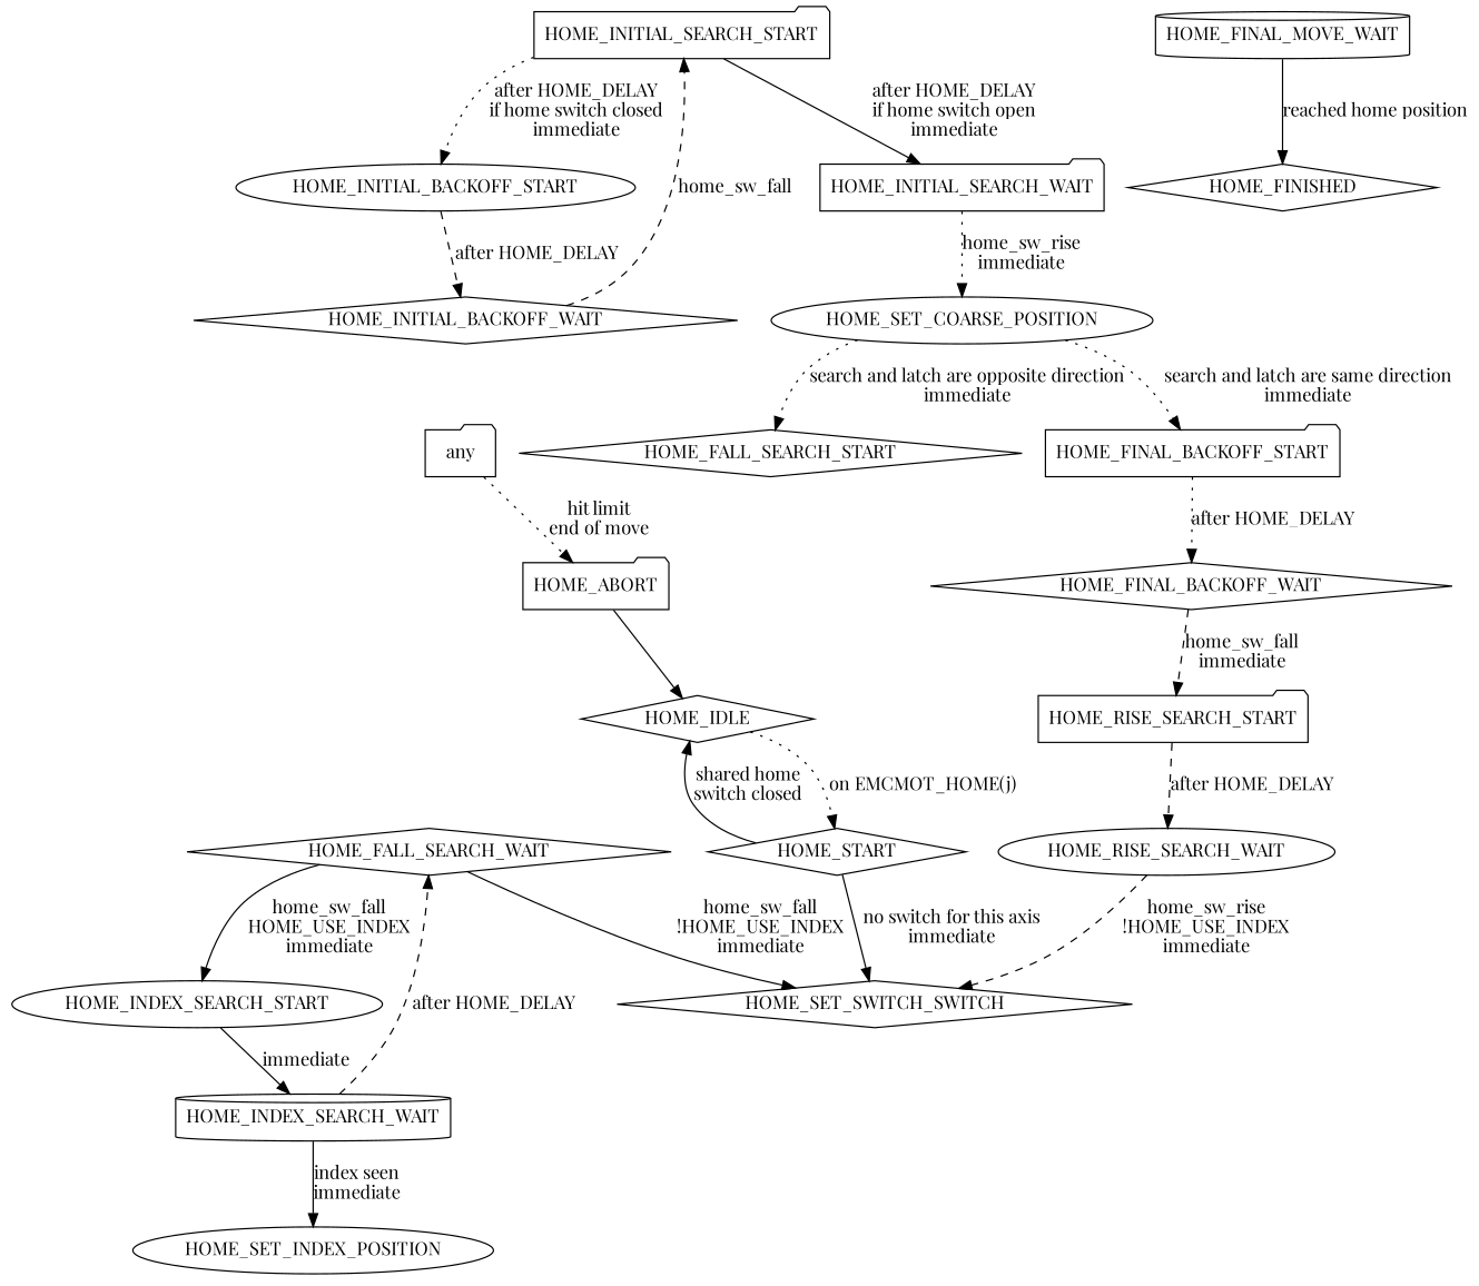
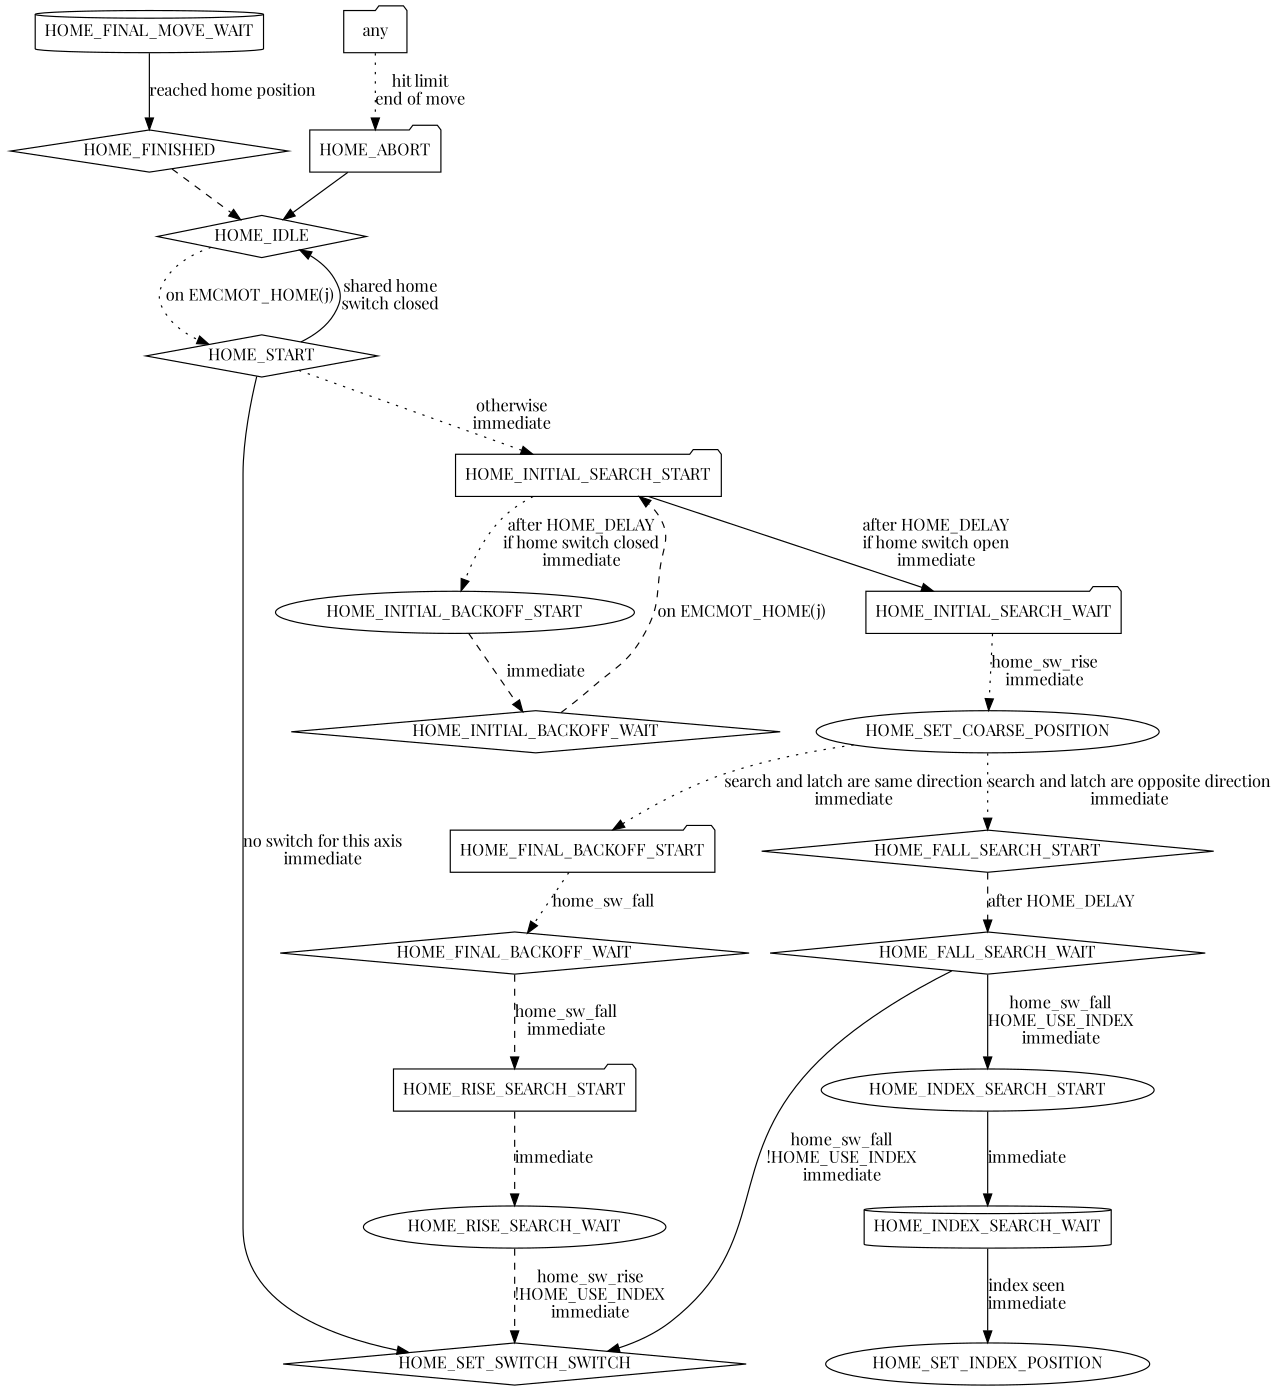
  digraph {
    fontname="Playfair Display"
    node [fontname="Playfair Display" shape=diamond]
    edge [fontname="Playfair Display" style=solid]
    HOME_IDLE
    HOME_START
    n3 [label=HOME_SET_SWITCH_SWITCH]
    HOME_INITIAL_SEARCH_START [shape=folder]
    HOME_INITIAL_BACKOFF_START [shape=ellipse]
    HOME_INITIAL_SEARCH_WAIT [shape=folder]
    HOME_INITIAL_BACKOFF_WAIT
    HOME_SET_COARSE_POSITION [shape=ellipse]
    HOME_FINAL_BACKOFF_START [shape=folder]
    HOME_FALL_SEARCH_START
    HOME_FINAL_BACKOFF_WAIT
    HOME_FALL_SEARCH_WAIT
    HOME_RISE_SEARCH_START [shape=folder]
    HOME_INDEX_SEARCH_START [shape=ellipse]
    HOME_RISE_SEARCH_WAIT [shape=ellipse]
    HOME_INDEX_SEARCH_WAIT [shape=cylinder]
    HOME_SET_INDEX_POSITION [shape=ellipse]
    HOME_FINAL_MOVE_WAIT [shape=cylinder]
    HOME_FINISHED
    HOME_ABORT [shape=folder]
    any [shape=folder]
    HOME_IDLE -> HOME_START [label="on EMCMOT_HOME(j)" style=dotted]
    HOME_START -> HOME_IDLE [label="shared home\nswitch closed"]
    HOME_START -> n3 [label="no switch for this axis\nimmediate"]
+   HOME_START -> HOME_INITIAL_SEARCH_START [label="otherwise\nimmediate" style=dotted]
    HOME_INITIAL_SEARCH_START -> HOME_INITIAL_BACKOFF_START [label="after HOME_DELAY\nif home switch closed\nimmediate" style=dotted]
    HOME_INITIAL_SEARCH_START -> HOME_INITIAL_SEARCH_WAIT [label="after HOME_DELAY\nif home switch open\nimmediate"]
-   HOME_INITIAL_BACKOFF_START -> HOME_INITIAL_BACKOFF_WAIT [label="after HOME_DELAY" style=dashed]
+   HOME_INITIAL_BACKOFF_START -> HOME_INITIAL_BACKOFF_WAIT [label=immediate style=dashed]
    HOME_INITIAL_SEARCH_WAIT -> HOME_SET_COARSE_POSITION [label="home_sw_rise\nimmediate" style=dotted]
-   HOME_INITIAL_BACKOFF_WAIT -> HOME_INITIAL_SEARCH_START [label=home_sw_fall style=dashed]
+   HOME_INITIAL_BACKOFF_WAIT -> HOME_INITIAL_SEARCH_START [label="on EMCMOT_HOME(j)" style=dashed]
    HOME_SET_COARSE_POSITION -> HOME_FINAL_BACKOFF_START [label="search and latch are same direction\nimmediate" style=dotted]
    HOME_SET_COARSE_POSITION -> HOME_FALL_SEARCH_START [label="search and latch are opposite direction\nimmediate" style=dotted]
-   HOME_FINAL_BACKOFF_START -> HOME_FINAL_BACKOFF_WAIT [label="after HOME_DELAY" style=dotted]
-   HOME_INDEX_SEARCH_WAIT -> HOME_FALL_SEARCH_WAIT [label="after HOME_DELAY" style=dashed]
+   HOME_FINAL_BACKOFF_START -> HOME_FINAL_BACKOFF_WAIT [label=home_sw_fall style=dotted]
+   HOME_FALL_SEARCH_START -> HOME_FALL_SEARCH_WAIT [label="after HOME_DELAY" style=dashed]
    HOME_FINAL_BACKOFF_WAIT -> HOME_RISE_SEARCH_START [label="home_sw_fall\nimmediate" style=dashed]
    HOME_FALL_SEARCH_WAIT -> n3 [label="home_sw_fall\n!HOME_USE_INDEX\nimmediate"]
    HOME_FALL_SEARCH_WAIT -> HOME_INDEX_SEARCH_START [label="home_sw_fall\nHOME_USE_INDEX\nimmediate"]
-   HOME_RISE_SEARCH_START -> HOME_RISE_SEARCH_WAIT [label="after HOME_DELAY" style=dashed]
+   HOME_RISE_SEARCH_START -> HOME_RISE_SEARCH_WAIT [label=immediate style=dashed]
    HOME_INDEX_SEARCH_START -> HOME_INDEX_SEARCH_WAIT [label=immediate]
    HOME_RISE_SEARCH_WAIT -> n3 [label="home_sw_rise\n!HOME_USE_INDEX\nimmediate" style=dashed]
    HOME_INDEX_SEARCH_WAIT -> HOME_SET_INDEX_POSITION [label="index seen\nimmediate"]
    HOME_FINAL_MOVE_WAIT -> HOME_FINISHED [label="reached home position"]
+   HOME_FINISHED -> HOME_IDLE [style=dashed]
    HOME_ABORT -> HOME_IDLE
    any -> HOME_ABORT [label="hit limit\nend of move" style=dotted]
  }
